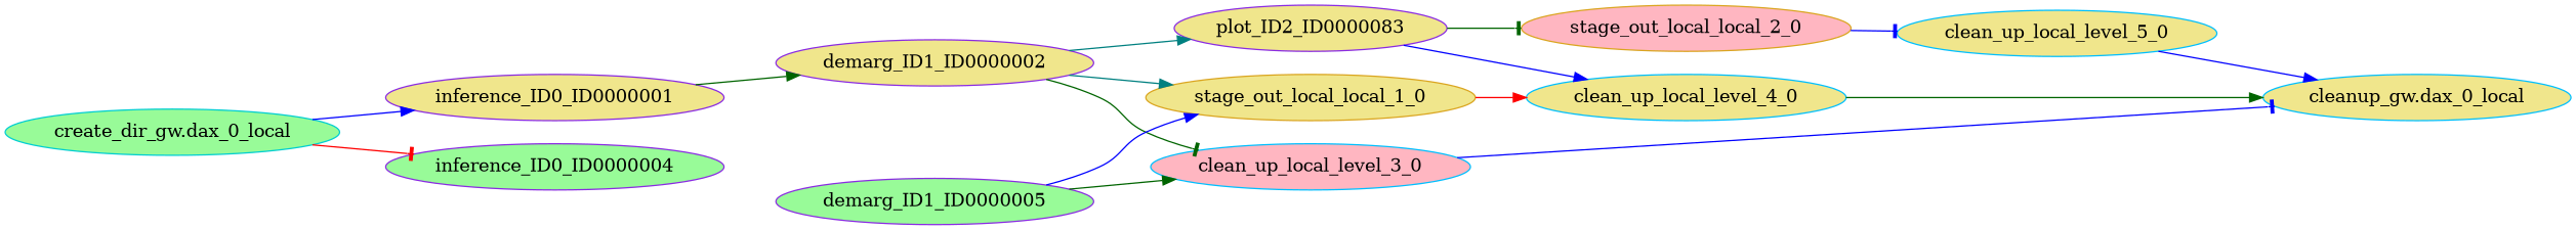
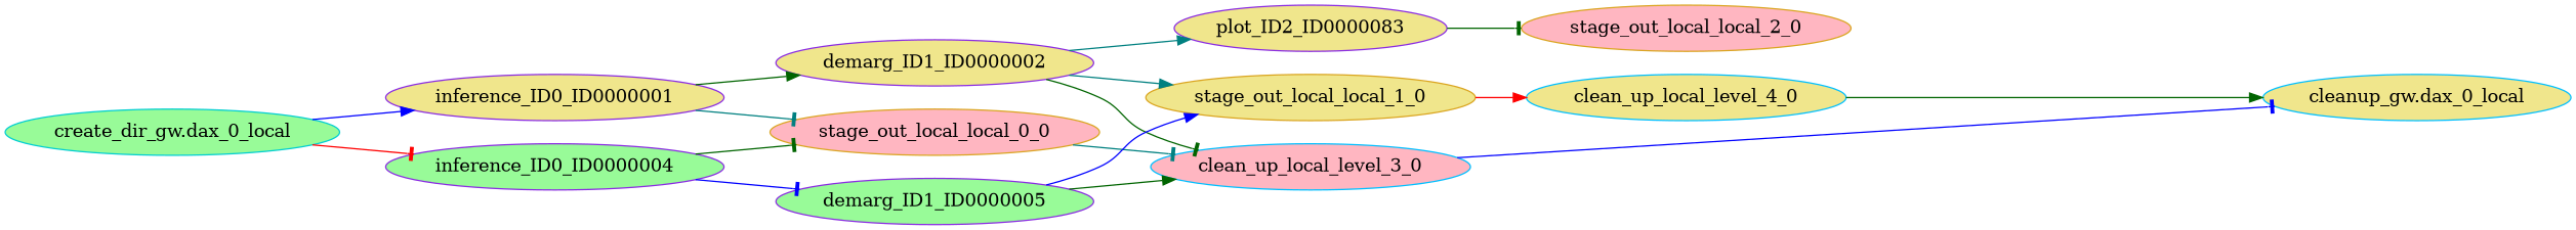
  digraph {
    rankdir=LR
    node [color=blueviolet fillcolor=khaki shape=ellipse style=filled]
    edge [arrowhead=normal arrowsize=1.0 color=blue]
    n1 [label=plot_ID2_ID0000083]
    n2 [color=goldenrod fillcolor=lightpink label=stage_out_local_local_2_0]
    n3 [color=deepskyblue label=clean_up_local_level_4_0]
-   n4 [color=deepskyblue label=clean_up_local_level_5_0]
    n5 [color=deepskyblue label="cleanup_gw.dax_0_local"]
    n6 [color=goldenrod label=stage_out_local_local_1_0]
    n7 [color=deepskyblue fillcolor=lightpink label=clean_up_local_level_3_0]
+   n8 [color=goldenrod fillcolor=lightpink label=stage_out_local_local_0_0]
    n9 [label=demarg_ID1_ID0000002]
    n10 [fillcolor=palegreen label=inference_ID0_ID0000004]
    n11 [fillcolor=palegreen label=demarg_ID1_ID0000005]
    n12 [label=inference_ID0_ID0000001]
    n13 [color=darkturquoise fillcolor=palegreen label="create_dir_gw.dax_0_local"]
    n1 -> n2 [arrowhead=tee color=darkgreen]
-   n1 -> n3
-   n2 -> n4 [arrowhead=tee]
    n3 -> n5 [color=darkgreen]
-   n4 -> n5
    n6 -> n3 [color=red]
    n7 -> n5 [arrowhead=tee]
+   n8 -> n7 [arrowhead=tee color=teal]
    n9 -> n1 [color=teal]
    n9 -> n6 [color=teal]
    n9 -> n7 [arrowhead=tee color=darkgreen]
+   n10 -> n8 [arrowhead=tee color=darkgreen]
+   n10 -> n11 [arrowhead=tee]
    n11 -> n6
    n11 -> n7 [color=darkgreen]
+   n12 -> n8 [arrowhead=tee color=teal]
    n12 -> n9 [color=darkgreen]
    n13 -> n10 [arrowhead=tee color=red]
    n13 -> n12
  }
